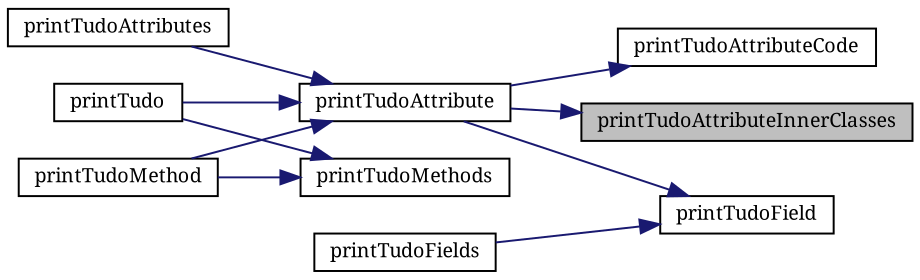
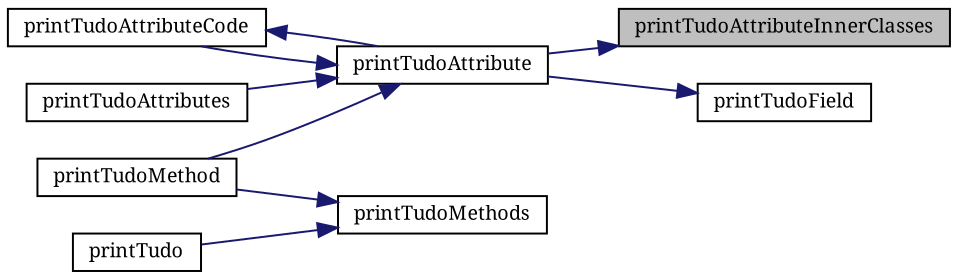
  digraph {
    fontname="Noto Serif"
    rankdir=RL
    node [color=black fillcolor=white fontname="Noto Serif" fontsize=10 shape=record style=filled]
    edge [color=midnightblue dir=back fontname="Noto Serif" fontsize=10 labelfontname=Helvetica labelfontsize=10 style=solid]
    n1 [fillcolor=grey75 fontcolor=black height=0.2 label=printTudoAttributeInnerClasses width=0.4]
    n2 [height=0.2 label=printTudoAttribute width=0.4]
    n3 [height=0.2 label=printTudoAttributeCode width=0.4]
    n4 [height=0.2 label=printTudoAttributes width=0.4]
    n5 [height=0.2 label=printTudoMethod width=0.4]
    n6 [height=0.2 label=printTudoField width=0.4]
-   n7 [height=0.2 label=printTudoFields width=0.4]
    n8 [height=0.2 label=printTudo width=0.4]
    n9 [height=0.2 label=printTudoMethods width=0.4]
    n1 -> n2
-   n2 -> n8
+   n2 -> n3
    n2 -> n4
    n2 -> n5
    n3 -> n2
    n6 -> n2
-   n6 -> n7
    n9 -> n5
    n9 -> n8
  }
